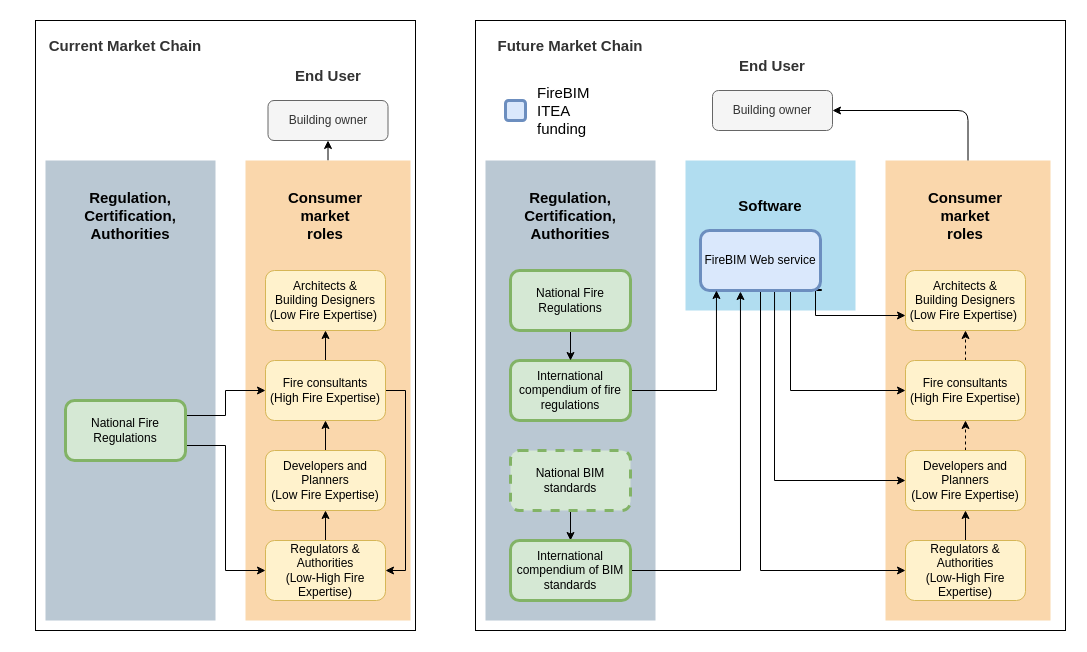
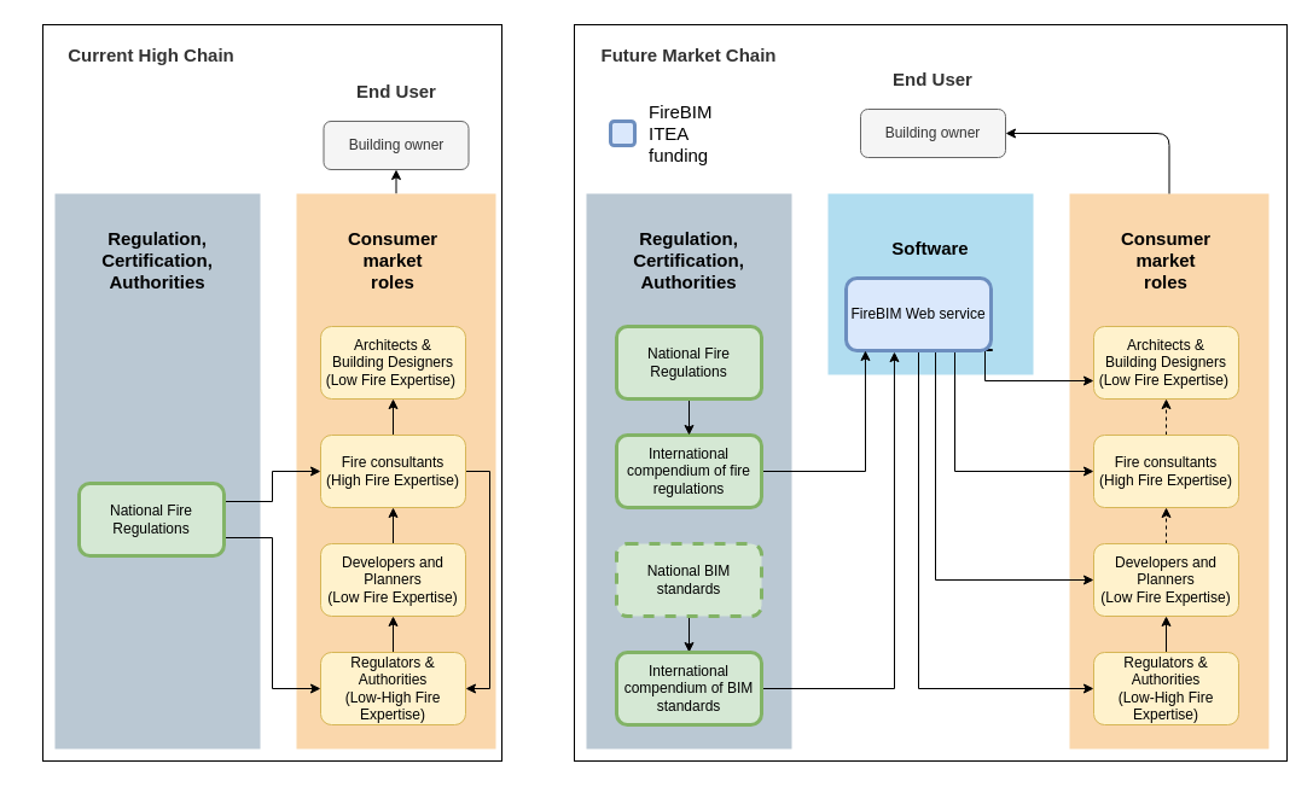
  <mxCell id="0" />
  <mxCell id="1" parent="0" />
  <mxCell id="2" value="" style="rounded=0;whiteSpace=wrap;html=1;" vertex="1" parent="1"><mxGeometry x="475" y="20" width="590" height="610" as="geometry" /></mxCell>
  <mxCell id="3" value="" style="rounded=0;whiteSpace=wrap;html=1;" vertex="1" parent="1"><mxGeometry x="35" y="20" width="380" height="610" as="geometry" /></mxCell>
  <mxCell id="4" style="edgeStyle=orthogonalEdgeStyle;rounded=0;orthogonalLoop=1;jettySize=auto;html=1;exitX=0.5;exitY=0;exitDx=0;exitDy=0;entryX=0.5;entryY=1;entryDx=0;entryDy=0;" edge="1" parent="1" source="5" target="53"><mxGeometry relative="1" as="geometry" /></mxCell>
  <mxCell id="5" value="" style="rounded=0;whiteSpace=wrap;html=1;fillColor=#fad7ac;strokeColor=none;" vertex="1" parent="1"><mxGeometry x="245" y="160" width="165" height="460" as="geometry" /></mxCell>
  <mxCell id="6" value="" style="rounded=0;whiteSpace=wrap;html=1;fillColor=#bac8d3;strokeColor=none;" vertex="1" parent="1"><mxGeometry x="45" y="160" width="170" height="460" as="geometry" /></mxCell>
  <mxCell id="7" value="Regulation, Certification, Authorities" style="rounded=1;whiteSpace=wrap;html=1;arcSize=50;fillColor=none;strokeColor=none;fontStyle=1;fontSize=15;" vertex="1" parent="1"><mxGeometry x="70" y="190" width="120" height="50" as="geometry" /></mxCell>
  <mxCell id="8" value="Consumer market&lt;br&gt;roles" style="rounded=1;whiteSpace=wrap;html=1;arcSize=50;fillColor=none;strokeColor=none;fontStyle=1;fontSize=15;" vertex="1" parent="1"><mxGeometry x="265" y="190" width="120" height="50" as="geometry" /></mxCell>
  <mxCell id="9" value="" style="rounded=0;whiteSpace=wrap;html=1;strokeColor=none;fillColor=#b1ddf0;" parent="1" vertex="1"><mxGeometry x="685" y="160" width="170" height="150" as="geometry" /></mxCell>
  <mxCell id="10" value="" style="rounded=0;whiteSpace=wrap;html=1;fillColor=#fad7ac;strokeColor=none;" parent="1" vertex="1"><mxGeometry x="885" y="160" width="165" height="460" as="geometry" /></mxCell>
  <mxCell id="11" style="edgeStyle=orthogonalEdgeStyle;rounded=0;orthogonalLoop=1;jettySize=auto;html=1;exitX=0.5;exitY=1;exitDx=0;exitDy=0;entryX=0;entryY=0.5;entryDx=0;entryDy=0;" parent="1" source="16" target="34" edge="1"><mxGeometry relative="1" as="geometry" /></mxCell>
  <mxCell id="12" style="edgeStyle=orthogonalEdgeStyle;rounded=0;orthogonalLoop=1;jettySize=auto;html=1;exitX=0.617;exitY=1;exitDx=0;exitDy=0;entryX=0;entryY=0.5;entryDx=0;entryDy=0;exitPerimeter=0;" parent="1" source="16" target="32" edge="1"><mxGeometry relative="1" as="geometry" /></mxCell>
  <mxCell id="13" value="" style="rounded=0;whiteSpace=wrap;html=1;fillColor=#bac8d3;strokeColor=none;" parent="1" vertex="1"><mxGeometry x="485" y="160" width="170" height="460" as="geometry" /></mxCell>
  <mxCell id="14" style="edgeStyle=orthogonalEdgeStyle;rounded=0;orthogonalLoop=1;jettySize=auto;html=1;exitX=0.75;exitY=1;exitDx=0;exitDy=0;entryX=0;entryY=0.5;entryDx=0;entryDy=0;" parent="1" source="16" target="30" edge="1"><mxGeometry relative="1" as="geometry" /></mxCell>
  <mxCell id="15" style="edgeStyle=orthogonalEdgeStyle;rounded=0;orthogonalLoop=1;jettySize=auto;html=1;exitX=0.925;exitY=0.983;exitDx=0;exitDy=0;entryX=0;entryY=0.75;entryDx=0;entryDy=0;exitPerimeter=0;" parent="1" source="16" target="35" edge="1"><mxGeometry relative="1" as="geometry"><Array as="points"><mxPoint x="821" y="290" /><mxPoint x="815" y="290" /><mxPoint x="815" y="315" /></Array></mxGeometry></mxCell>
  <mxCell id="16" value="FireBIM Web service" style="rounded=1;whiteSpace=wrap;html=1;fillColor=#dae8fc;strokeColor=#6c8ebf;strokeWidth=3;" parent="1" vertex="1"><mxGeometry x="700" y="230" width="120" height="60" as="geometry" /></mxCell>
  <mxCell id="17" value="Software" style="rounded=1;whiteSpace=wrap;html=1;arcSize=50;fillColor=none;strokeColor=none;fontStyle=1;fontSize=15;" parent="1" vertex="1"><mxGeometry x="710" y="190" width="120" height="30" as="geometry" /></mxCell>
  <mxCell id="18" value="Regulation, Certification, Authorities" style="rounded=1;whiteSpace=wrap;html=1;arcSize=50;fillColor=none;strokeColor=none;fontStyle=1;fontSize=15;" parent="1" vertex="1"><mxGeometry x="510" y="190" width="120" height="50" as="geometry" /></mxCell>
  <mxCell id="19" style="edgeStyle=orthogonalEdgeStyle;rounded=0;orthogonalLoop=1;jettySize=auto;html=1;exitX=1;exitY=0.5;exitDx=0;exitDy=0;entryX=0.133;entryY=1;entryDx=0;entryDy=0;entryPerimeter=0;" parent="1" source="20" target="16" edge="1"><mxGeometry relative="1" as="geometry" /></mxCell>
  <mxCell id="20" value="International compendium of fire regulations" style="rounded=1;whiteSpace=wrap;html=1;fillColor=#d5e8d4;strokeColor=#82b366;strokeWidth=3;" parent="1" vertex="1"><mxGeometry x="510" y="360" width="120" height="60" as="geometry" /></mxCell>
  <mxCell id="21" style="edgeStyle=orthogonalEdgeStyle;rounded=0;orthogonalLoop=1;jettySize=auto;html=1;exitX=0.5;exitY=1;exitDx=0;exitDy=0;entryX=0.5;entryY=0;entryDx=0;entryDy=0;" parent="1" source="22" target="24" edge="1"><mxGeometry relative="1" as="geometry" /></mxCell>
  <mxCell id="22" value="National BIM standards" style="rounded=1;whiteSpace=wrap;html=1;fillColor=#d5e8d4;strokeColor=#82b366;strokeWidth=3;dashed=1;" parent="1" vertex="1"><mxGeometry x="510" y="450" width="120" height="60" as="geometry" /></mxCell>
  <mxCell id="23" style="edgeStyle=orthogonalEdgeStyle;rounded=0;orthogonalLoop=1;jettySize=auto;html=1;exitX=1;exitY=0.5;exitDx=0;exitDy=0;entryX=0.333;entryY=1.017;entryDx=0;entryDy=0;entryPerimeter=0;" parent="1" source="24" target="16" edge="1"><mxGeometry relative="1" as="geometry" /></mxCell>
  <mxCell id="24" value="International compendium of BIM standards" style="rounded=1;whiteSpace=wrap;html=1;fillColor=#d5e8d4;strokeColor=#82b366;strokeWidth=3;" parent="1" vertex="1"><mxGeometry x="510" y="540" width="120" height="60" as="geometry" /></mxCell>
  <mxCell id="25" style="edgeStyle=orthogonalEdgeStyle;rounded=0;orthogonalLoop=1;jettySize=auto;html=1;exitX=0.5;exitY=1;exitDx=0;exitDy=0;entryX=0.5;entryY=0;entryDx=0;entryDy=0;" parent="1" source="26" target="20" edge="1"><mxGeometry relative="1" as="geometry" /></mxCell>
  <mxCell id="26" value="National Fire Regulations" style="rounded=1;whiteSpace=wrap;html=1;fillColor=#d5e8d4;strokeColor=#82b366;strokeWidth=3;" parent="1" vertex="1"><mxGeometry x="510" y="270" width="120" height="60" as="geometry" /></mxCell>
  <mxCell id="27" style="edgeStyle=orthogonalEdgeStyle;rounded=1;orthogonalLoop=1;jettySize=auto;html=1;exitX=0.5;exitY=0;exitDx=0;exitDy=0;entryX=1;entryY=0.5;entryDx=0;entryDy=0;strokeWidth=1;" parent="1" source="10" target="37" edge="1"><mxGeometry relative="1" as="geometry" /></mxCell>
  <mxCell id="28" value="Consumer market&lt;br&gt;roles" style="rounded=1;whiteSpace=wrap;html=1;arcSize=50;fillColor=none;strokeColor=none;fontStyle=1;fontSize=15;" parent="1" vertex="1"><mxGeometry x="905" y="190" width="120" height="50" as="geometry" /></mxCell>
  <mxCell id="29" style="edgeStyle=orthogonalEdgeStyle;rounded=0;orthogonalLoop=1;jettySize=auto;html=1;exitX=0.5;exitY=0;exitDx=0;exitDy=0;entryX=0.5;entryY=1;entryDx=0;entryDy=0;dashed=1;" parent="1" source="30" target="35" edge="1"><mxGeometry relative="1" as="geometry" /></mxCell>
  <mxCell id="30" value="Fire consultants&lt;br&gt;(High Fire&amp;nbsp;Expertise)" style="rounded=1;whiteSpace=wrap;html=1;fillColor=#fff2cc;strokeColor=#d6b656;" parent="1" vertex="1"><mxGeometry x="905" y="360" width="120" height="60" as="geometry" /></mxCell>
  <mxCell id="31" style="edgeStyle=orthogonalEdgeStyle;rounded=0;orthogonalLoop=1;jettySize=auto;html=1;exitX=0.5;exitY=0;exitDx=0;exitDy=0;entryX=0.5;entryY=1;entryDx=0;entryDy=0;dashed=1;" parent="1" source="32" target="30" edge="1"><mxGeometry relative="1" as="geometry" /></mxCell>
  <mxCell id="32" value="Developers and Planners&lt;br&gt;(Low Fire Expertise)" style="rounded=1;whiteSpace=wrap;html=1;fillColor=#fff2cc;strokeColor=#d6b656;" parent="1" vertex="1"><mxGeometry x="905" y="450" width="120" height="60" as="geometry" /></mxCell>
  <mxCell id="33" style="edgeStyle=orthogonalEdgeStyle;rounded=0;orthogonalLoop=1;jettySize=auto;html=1;exitX=0.5;exitY=0;exitDx=0;exitDy=0;entryX=0.5;entryY=1;entryDx=0;entryDy=0;" parent="1" source="34" target="32" edge="1"><mxGeometry relative="1" as="geometry" /></mxCell>
  <mxCell id="34" value="Regulators &amp;amp; Authorities&lt;br&gt;(Low-High Fire Expertise)" style="rounded=1;whiteSpace=wrap;html=1;fillColor=#fff2cc;strokeColor=#d6b656;" parent="1" vertex="1"><mxGeometry x="905" y="540" width="120" height="60" as="geometry" /></mxCell>
  <mxCell id="35" value="Architects &amp;amp; &lt;br&gt;Building Designers&lt;br&gt;(Low Fire Expertise)&amp;nbsp;" style="rounded=1;whiteSpace=wrap;html=1;fillColor=#fff2cc;strokeColor=#d6b656;" parent="1" vertex="1"><mxGeometry x="905" y="270" width="120" height="60" as="geometry" /></mxCell>
  <mxCell id="36" value="&lt;font style=&quot;font-size: 15px&quot;&gt;End User&lt;/font&gt;" style="rounded=1;whiteSpace=wrap;html=1;arcSize=50;fillColor=none;strokeColor=none;fontColor=#333333;fontStyle=1" parent="1" vertex="1"><mxGeometry x="712" y="40" width="120" height="50" as="geometry" /></mxCell>
  <mxCell id="37" value="Building owner" style="rounded=1;whiteSpace=wrap;html=1;fillColor=#f5f5f5;strokeColor=#666666;fontColor=#333333;" parent="1" vertex="1"><mxGeometry x="712" y="90" width="120" height="40" as="geometry" /></mxCell>
  <mxCell id="38" style="edgeStyle=orthogonalEdgeStyle;rounded=0;orthogonalLoop=1;jettySize=auto;html=1;exitX=0.5;exitY=1;exitDx=0;exitDy=0;" parent="1" source="37" target="37" edge="1"><mxGeometry relative="1" as="geometry" /></mxCell>
  <mxCell id="39" value="" style="rounded=1;whiteSpace=wrap;html=1;fillColor=#dae8fc;strokeColor=#6c8ebf;strokeWidth=3;" parent="1" vertex="1"><mxGeometry x="505" y="100" width="20" height="20" as="geometry" /></mxCell>
  <mxCell id="40" value="FireBIM ITEA funding" style="text;html=1;strokeColor=none;fillColor=none;align=left;verticalAlign=middle;whiteSpace=wrap;rounded=0;dashed=1;fontSize=15;" parent="1" vertex="1"><mxGeometry x="535" y="100" width="40" height="20" as="geometry" /></mxCell>
  <mxCell id="41" style="edgeStyle=orthogonalEdgeStyle;rounded=0;orthogonalLoop=1;jettySize=auto;html=1;exitX=1;exitY=0.25;exitDx=0;exitDy=0;entryX=0;entryY=0.5;entryDx=0;entryDy=0;" edge="1" parent="1" source="43" target="46"><mxGeometry relative="1" as="geometry" /></mxCell>
  <mxCell id="42" style="edgeStyle=orthogonalEdgeStyle;rounded=0;orthogonalLoop=1;jettySize=auto;html=1;exitX=1;exitY=0.75;exitDx=0;exitDy=0;entryX=0;entryY=0.5;entryDx=0;entryDy=0;" edge="1" parent="1" source="43" target="50"><mxGeometry relative="1" as="geometry" /></mxCell>
  <mxCell id="43" value="National Fire Regulations" style="rounded=1;whiteSpace=wrap;html=1;fillColor=#d5e8d4;strokeColor=#82b366;strokeWidth=3;" vertex="1" parent="1"><mxGeometry x="65" y="400" width="120" height="60" as="geometry" /></mxCell>
  <mxCell id="44" style="edgeStyle=orthogonalEdgeStyle;rounded=0;orthogonalLoop=1;jettySize=auto;html=1;exitX=1;exitY=0.5;exitDx=0;exitDy=0;entryX=1;entryY=0.5;entryDx=0;entryDy=0;" edge="1" parent="1" source="46" target="50"><mxGeometry relative="1" as="geometry" /></mxCell>
  <mxCell id="45" style="edgeStyle=orthogonalEdgeStyle;rounded=0;orthogonalLoop=1;jettySize=auto;html=1;exitX=0.5;exitY=0;exitDx=0;exitDy=0;entryX=0.5;entryY=1;entryDx=0;entryDy=0;" edge="1" parent="1" source="46" target="51"><mxGeometry relative="1" as="geometry" /></mxCell>
  <mxCell id="46" value="Fire consultants&lt;br&gt;(High Fire&amp;nbsp;Expertise)" style="rounded=1;whiteSpace=wrap;html=1;fillColor=#fff2cc;strokeColor=#d6b656;" vertex="1" parent="1"><mxGeometry x="265" y="360" width="120" height="60" as="geometry" /></mxCell>
  <mxCell id="47" style="edgeStyle=orthogonalEdgeStyle;rounded=0;orthogonalLoop=1;jettySize=auto;html=1;exitX=0.5;exitY=0;exitDx=0;exitDy=0;entryX=0.5;entryY=1;entryDx=0;entryDy=0;" edge="1" parent="1" source="48" target="46"><mxGeometry relative="1" as="geometry" /></mxCell>
  <mxCell id="48" value="Developers and Planners&lt;br&gt;(Low Fire Expertise)" style="rounded=1;whiteSpace=wrap;html=1;fillColor=#fff2cc;strokeColor=#d6b656;" vertex="1" parent="1"><mxGeometry x="265" y="450" width="120" height="60" as="geometry" /></mxCell>
  <mxCell id="49" style="edgeStyle=orthogonalEdgeStyle;rounded=0;orthogonalLoop=1;jettySize=auto;html=1;exitX=0.5;exitY=0;exitDx=0;exitDy=0;entryX=0.5;entryY=1;entryDx=0;entryDy=0;strokeWidth=1;" edge="1" parent="1" source="50" target="48"><mxGeometry relative="1" as="geometry" /></mxCell>
  <mxCell id="50" value="Regulators &amp;amp; Authorities&lt;br&gt;(Low-High Fire Expertise)" style="rounded=1;whiteSpace=wrap;html=1;fillColor=#fff2cc;strokeColor=#d6b656;" vertex="1" parent="1"><mxGeometry x="265" y="540" width="120" height="60" as="geometry" /></mxCell>
  <mxCell id="51" value="Architects &amp;amp; &lt;br&gt;Building Designers&lt;br&gt;(Low Fire Expertise)&amp;nbsp;" style="rounded=1;whiteSpace=wrap;html=1;fillColor=#fff2cc;strokeColor=#d6b656;" vertex="1" parent="1"><mxGeometry x="265" y="270" width="120" height="60" as="geometry" /></mxCell>
  <mxCell id="52" value="&lt;font style=&quot;font-size: 15px&quot;&gt;End User&lt;/font&gt;" style="rounded=1;whiteSpace=wrap;html=1;arcSize=50;fillColor=none;strokeColor=none;fontColor=#333333;fontStyle=1" vertex="1" parent="1"><mxGeometry x="267.5" y="50" width="120" height="50" as="geometry" /></mxCell>
  <mxCell id="53" value="Building owner" style="rounded=1;whiteSpace=wrap;html=1;fillColor=#f5f5f5;strokeColor=#666666;fontColor=#333333;" vertex="1" parent="1"><mxGeometry x="267.5" y="100" width="120" height="40" as="geometry" /></mxCell>
- <mxCell id="54" value="&lt;font style=&quot;font-size: 15px&quot;&gt;Current Market Chain&lt;/font&gt;" style="rounded=1;whiteSpace=wrap;html=1;arcSize=50;fillColor=none;strokeColor=none;fontColor=#333333;fontStyle=1" vertex="1" parent="1"><mxGeometry x="20" y="20" width="210" height="50" as="geometry" /></mxCell>
+ <mxCell id="54" value="&lt;font style=&quot;font-size: 15px&quot;&gt;Current High Chain&lt;/font&gt;" style="rounded=1;whiteSpace=wrap;html=1;arcSize=50;fillColor=none;strokeColor=none;fontColor=#333333;fontStyle=1" vertex="1" parent="1"><mxGeometry x="20" y="20" width="210" height="50" as="geometry" /></mxCell>
  <mxCell id="55" value="&lt;font style=&quot;font-size: 15px&quot;&gt;Future Market Chain&lt;/font&gt;" style="rounded=1;whiteSpace=wrap;html=1;arcSize=50;fillColor=none;strokeColor=none;fontColor=#333333;fontStyle=1" vertex="1" parent="1"><mxGeometry x="465" y="20" width="210" height="50" as="geometry" /></mxCell>
